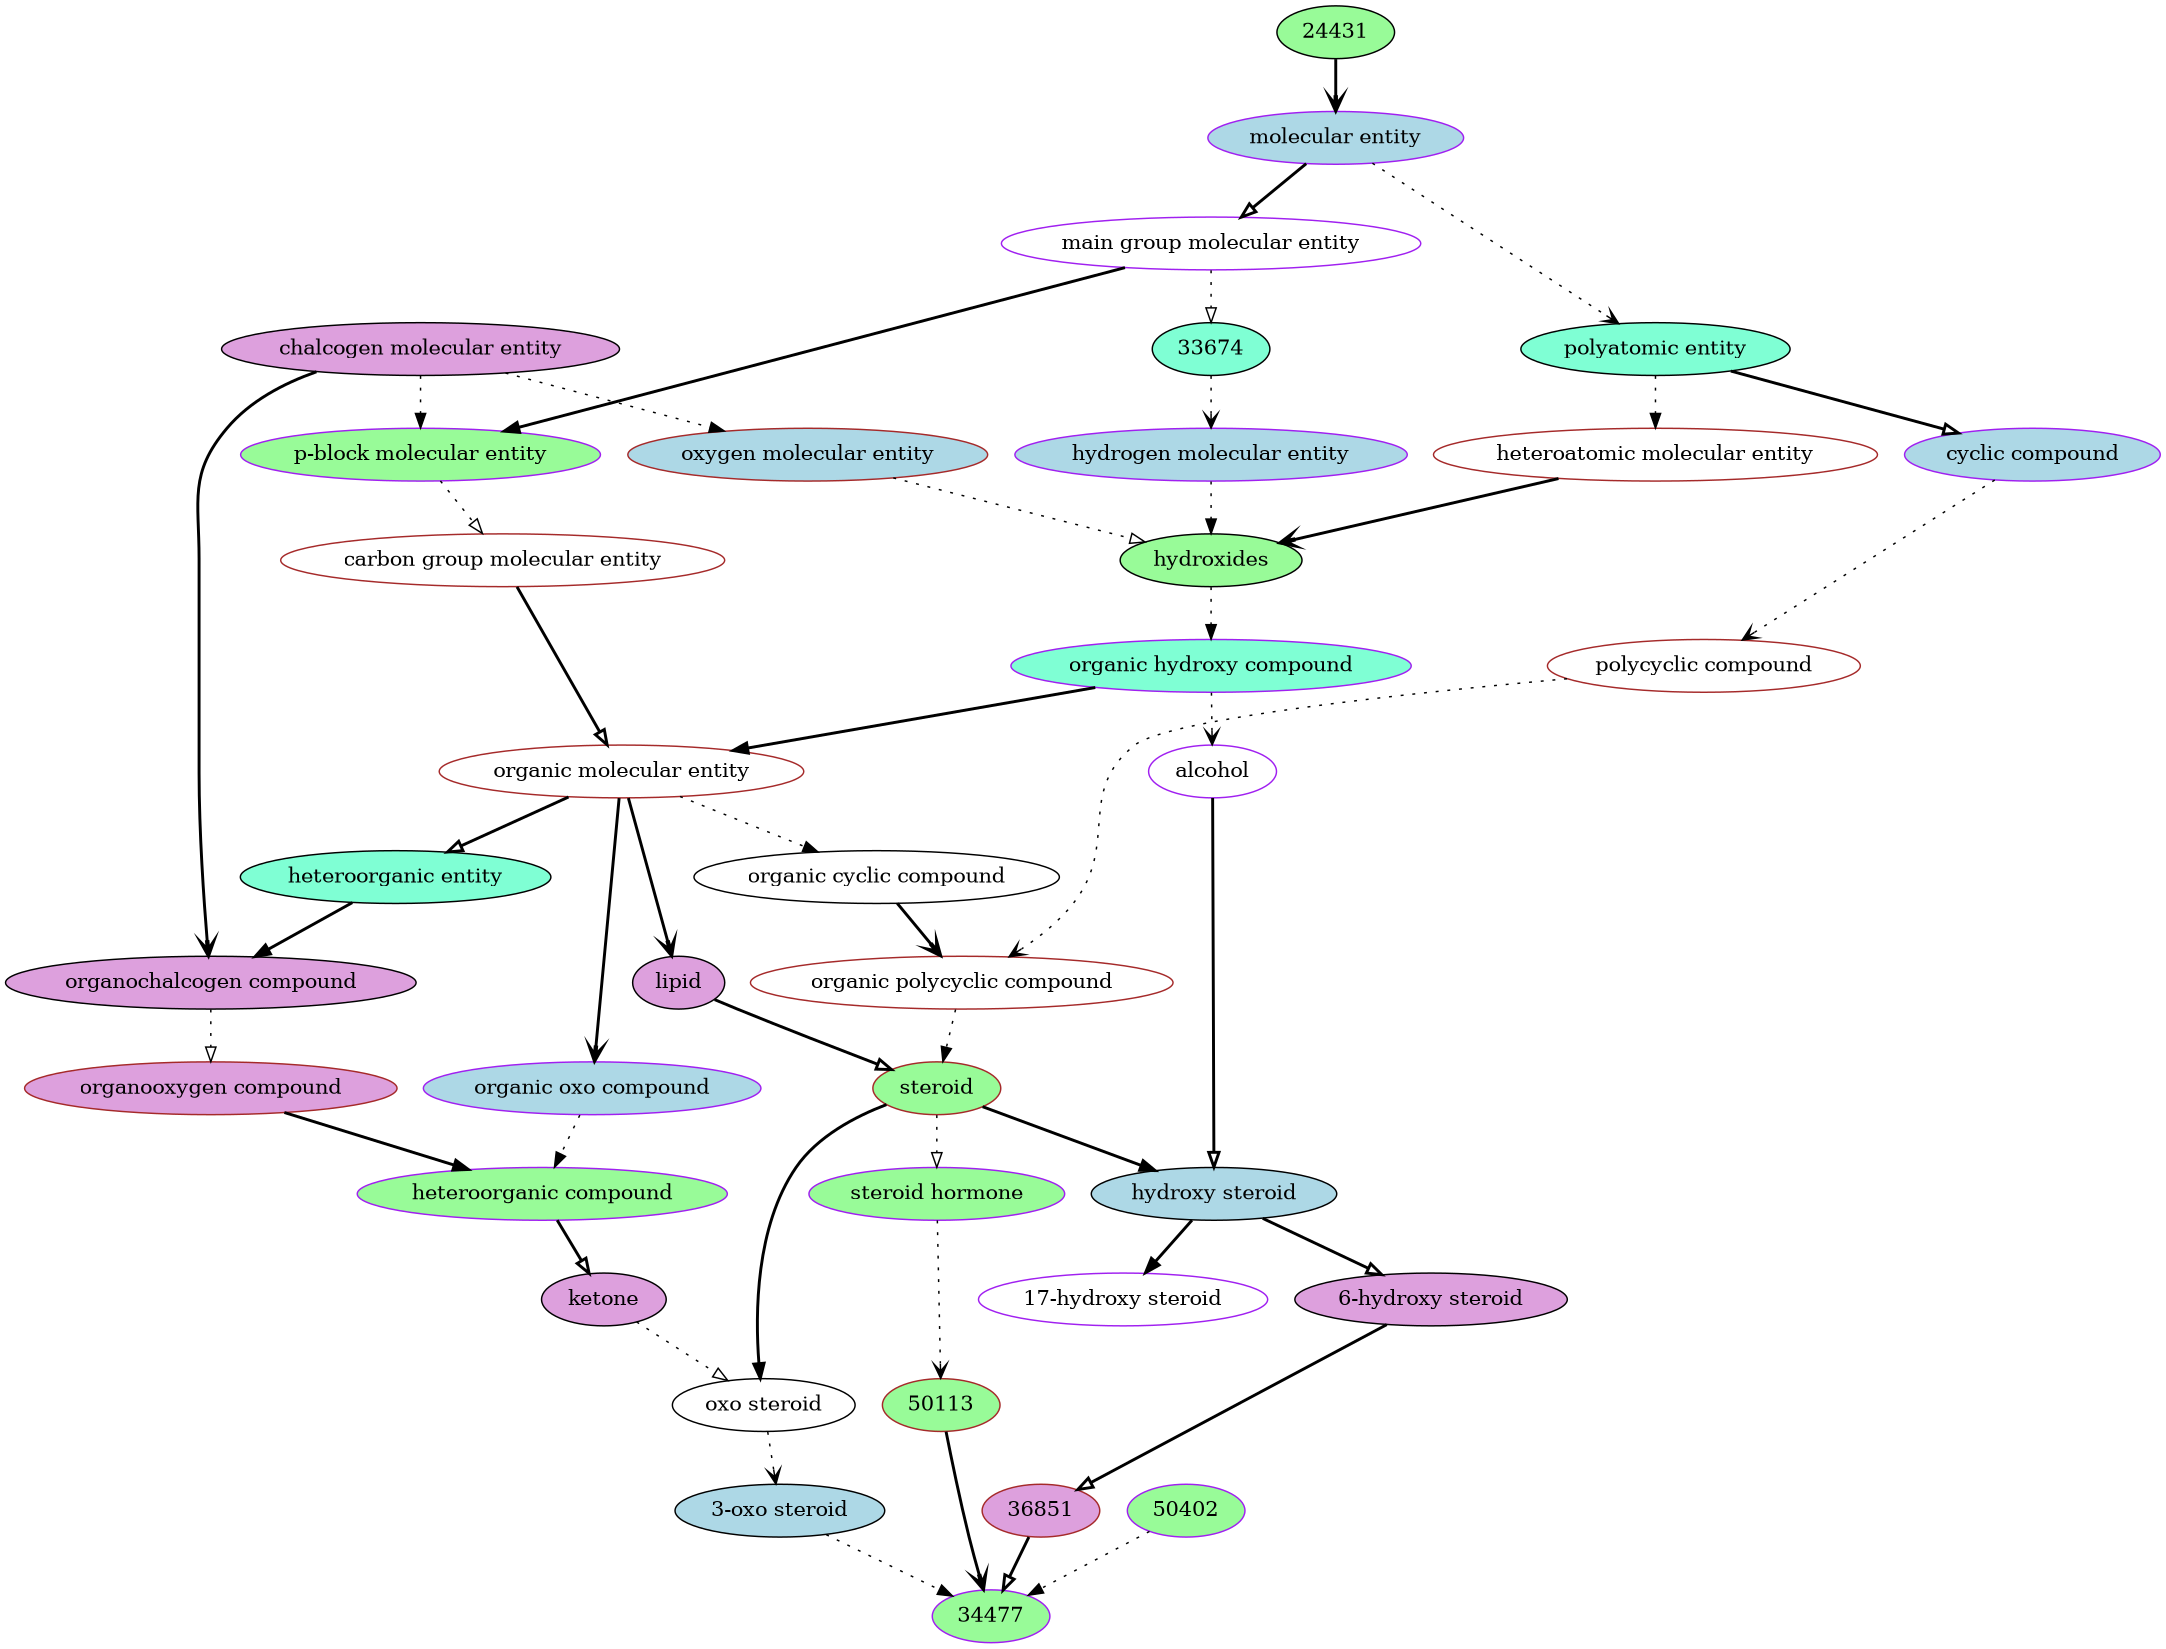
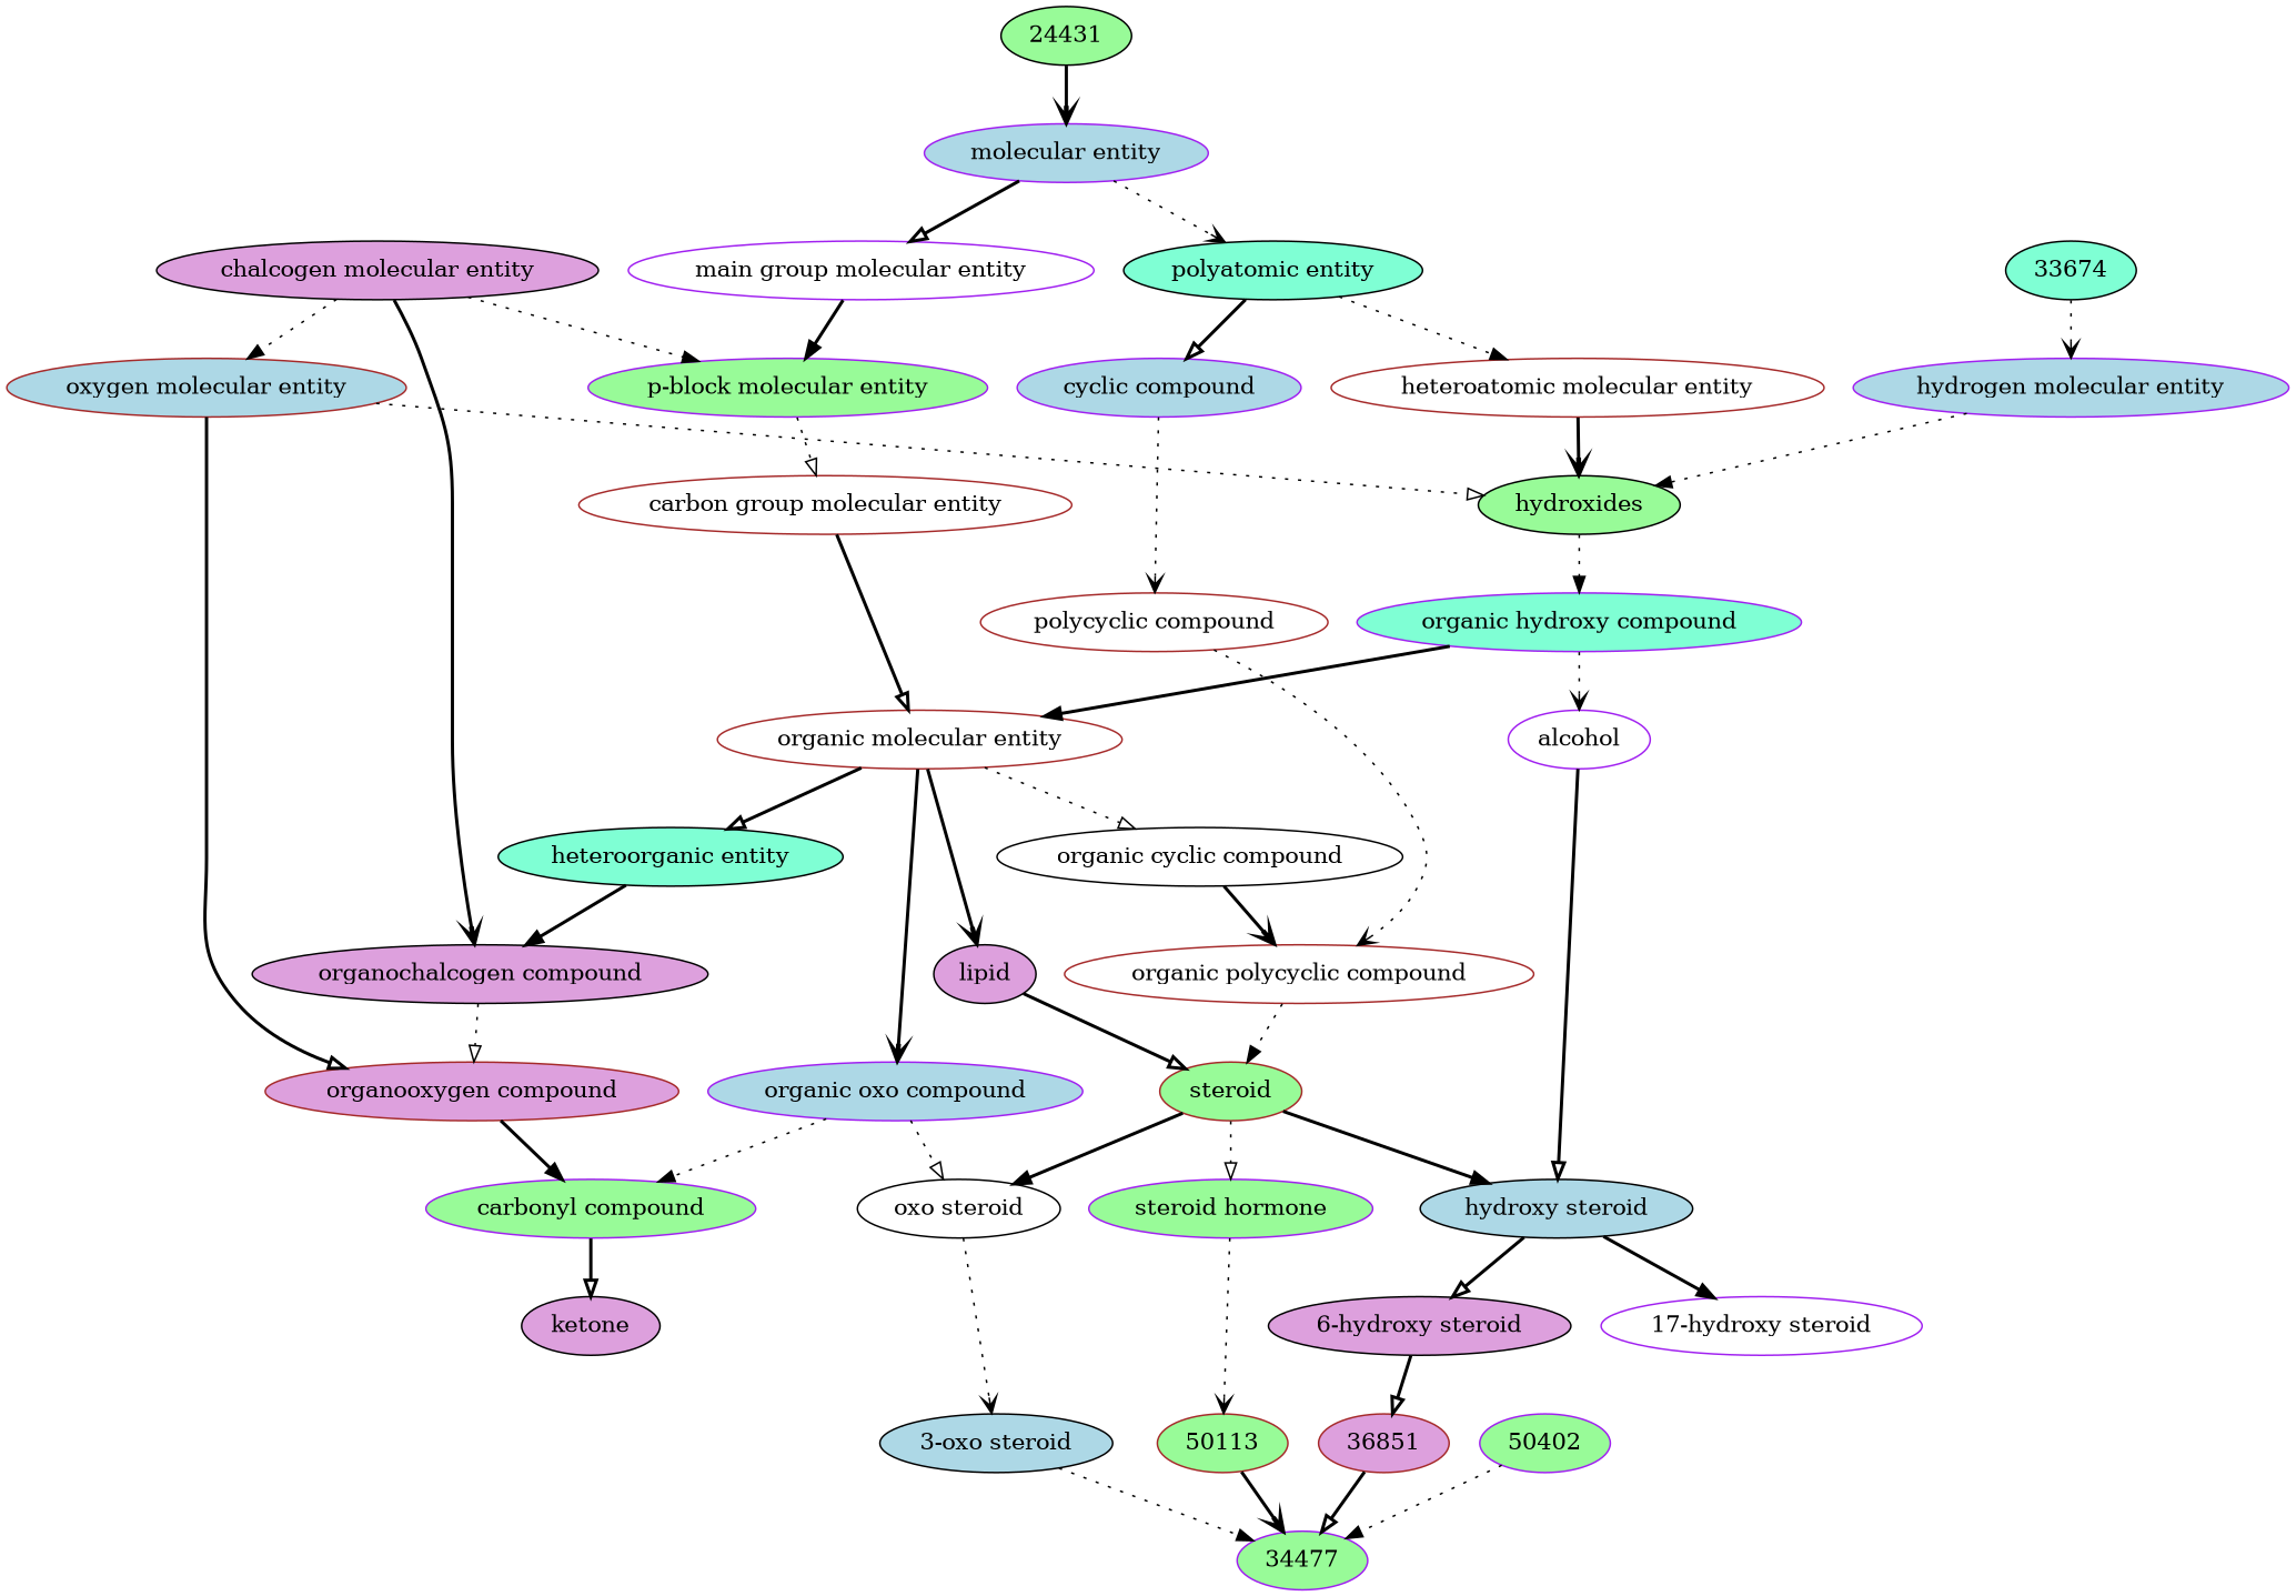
  digraph {
    node [color=black fillcolor=white style=filled]
    edge [arrowhead=onormal style=bold]
    n1 [color=purple fillcolor=palegreen label=34477]
    n2 [fillcolor=lightblue label="3-oxo steroid"]
    n3 [color=brown fillcolor=palegreen label=50113]
    n4 [color=purple fillcolor=palegreen label=50402]
    n5 [color=brown fillcolor=plum label=36851]
    n6 [color=purple label="17-hydroxy steroid"]
    n7 [label="oxo steroid"]
    n8 [color=purple fillcolor=palegreen label="steroid hormone"]
    n9 [color=brown fillcolor=palegreen label=steroid]
    n10 [fillcolor=lightblue label="hydroxy steroid"]
    n11 [fillcolor=plum label="6-hydroxy steroid"]
    n12 [fillcolor=plum label=ketone]
    n13 [color=brown label="organic polycyclic compound"]
    n14 [fillcolor=plum label=lipid]
    n15 [color=purple label=alcohol]
-   n16 [color=purple fillcolor=palegreen label="heteroorganic compound"]
+   n16 [color=purple fillcolor=palegreen label="carbonyl compound"]
    n17 [label="organic cyclic compound"]
    n18 [color=brown label="polycyclic compound"]
    n19 [color=brown label="organic molecular entity"]
    n20 [color=purple fillcolor=lightblue label="organic oxo compound"]
    n21 [fillcolor=aquamarine label="heteroorganic entity"]
    n22 [color=purple fillcolor=aquamarine label="organic hydroxy compound"]
    n23 [fillcolor=plum label="organochalcogen compound"]
    n24 [color=brown fillcolor=plum label="organooxygen compound"]
    n25 [color=purple fillcolor=lightblue label="cyclic compound"]
    n26 [color=brown label="carbon group molecular entity"]
    n27 [fillcolor=palegreen label=hydroxides]
    n28 [color=brown fillcolor=lightblue label="oxygen molecular entity"]
    n29 [fillcolor=aquamarine label="polyatomic entity"]
    n30 [color=brown label="heteroatomic molecular entity"]
    n31 [color=purple fillcolor=palegreen label="p-block molecular entity"]
    n32 [fillcolor=plum label="chalcogen molecular entity"]
    n33 [color=purple fillcolor=lightblue label="hydrogen molecular entity"]
    n34 [color=purple fillcolor=lightblue label="molecular entity"]
    n35 [color=purple label="main group molecular entity"]
    n36 [fillcolor=aquamarine label=33674]
    n37 [fillcolor=palegreen label=24431]
    n2 -> n1 [arrowhead=normal style=dotted]
    n3 -> n1 [arrowhead=vee]
    n4 -> n1 [arrowhead=normal style=dotted]
    n5 -> n1
    n7 -> n2 [arrowhead=vee style=dotted]
    n8 -> n3 [arrowhead=vee style=dotted]
    n9 -> n7 [arrowhead=normal]
    n9 -> n8 [style=dotted]
    n9 -> n10 [arrowhead=normal]
    n10 -> n6 [arrowhead=normal]
    n10 -> n11
    n11 -> n5
-   n12 -> n7 [style=dotted]
+   n20 -> n7 [style=dotted]
    n13 -> n9 [arrowhead=normal style=dotted]
    n14 -> n9
    n15 -> n10
    n16 -> n12
    n17 -> n13 [arrowhead=vee]
    n18 -> n13 [arrowhead=vee style=dotted]
    n19 -> n14 [arrowhead=vee]
-   n19 -> n17 [arrowhead=normal style=dotted]
+   n19 -> n17 [style=dotted]
    n19 -> n20 [arrowhead=vee]
    n19 -> n21
    n20 -> n16 [arrowhead=normal style=dotted]
    n21 -> n23 [arrowhead=normal]
    n22 -> n15 [arrowhead=vee style=dotted]
    n22 -> n19 [arrowhead=normal]
    n23 -> n24 [style=dotted]
    n24 -> n16 [arrowhead=normal]
    n25 -> n18 [arrowhead=vee style=dotted]
    n26 -> n19
    n27 -> n22 [arrowhead=normal style=dotted]
+   n28 -> n24
    n28 -> n27 [style=dotted]
    n29 -> n25
    n29 -> n30 [arrowhead=normal style=dotted]
    n30 -> n27 [arrowhead=vee]
    n31 -> n26 [style=dotted]
    n32 -> n23 [arrowhead=vee]
    n32 -> n28 [arrowhead=normal style=dotted]
    n32 -> n31 [arrowhead=normal style=dotted]
    n33 -> n27 [arrowhead=normal style=dotted]
    n34 -> n29 [arrowhead=vee style=dotted]
    n34 -> n35
    n35 -> n31 [arrowhead=normal]
-   n35 -> n36 [style=dotted]
    n36 -> n33 [arrowhead=vee style=dotted]
    n37 -> n34 [arrowhead=vee]
  }
